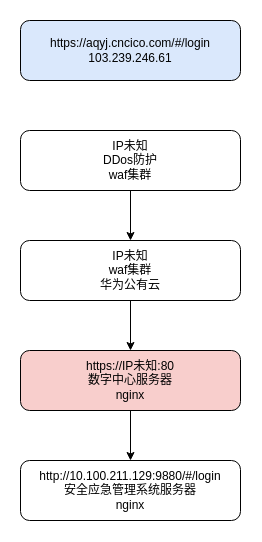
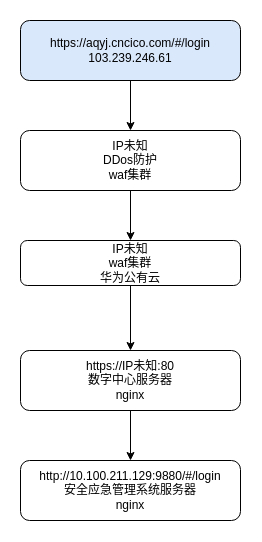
  <mxCell id="0" />
  <mxCell id="1" parent="0" />
+ <mxCell id="2" style="edgeStyle=orthogonalEdgeStyle;rounded=0;orthogonalLoop=1;jettySize=auto;html=1;entryX=0.5;entryY=0;entryDx=0;entryDy=0;" edge="1" parent="1" source="3" target="10"><mxGeometry relative="1" as="geometry" /></mxCell>
  <mxCell id="3" value="https://aqyj.cncico.com/#/login&lt;br&gt;103.239.246.61" style="rounded=1;whiteSpace=wrap;html=1;fillColor=#dae8fc;" vertex="1" parent="1"><mxGeometry x="20" y="20" width="220" height="60" as="geometry" /></mxCell>
  <mxCell id="4" style="edgeStyle=orthogonalEdgeStyle;rounded=0;orthogonalLoop=1;jettySize=auto;html=1;" edge="1" parent="1" source="5" target="7"><mxGeometry relative="1" as="geometry" /></mxCell>
- <mxCell id="5" value="IP未知&lt;br&gt;waf集群&lt;br&gt;华为公有云" style="rounded=1;whiteSpace=wrap;html=1;" vertex="1" parent="1"><mxGeometry x="20" y="240" width="220" height="60" as="geometry" /></mxCell>
+ <mxCell id="5" value="IP未知&lt;br&gt;waf集群&lt;br&gt;华为公有云" style="rounded=1;whiteSpace=wrap;html=1;" vertex="1" parent="1"><mxGeometry x="20" y="240" width="220" height="45" as="geometry" /></mxCell>
  <mxCell id="6" style="edgeStyle=orthogonalEdgeStyle;rounded=0;orthogonalLoop=1;jettySize=auto;html=1;" edge="1" parent="1" source="7" target="8"><mxGeometry relative="1" as="geometry" /></mxCell>
- <mxCell id="7" value="https://IP未知:80&lt;br&gt;数字中心服务器&lt;br&gt;nginx" style="rounded=1;whiteSpace=wrap;html=1;fillColor=#f8cecc;" vertex="1" parent="1"><mxGeometry x="20" y="350" width="220" height="60" as="geometry" /></mxCell>
+ <mxCell id="7" value="https://IP未知:80&lt;br&gt;数字中心服务器&lt;br&gt;nginx" style="rounded=1;whiteSpace=wrap;html=1;" vertex="1" parent="1"><mxGeometry x="20" y="350" width="220" height="60" as="geometry" /></mxCell>
  <mxCell id="8" value="http://10.100.211.129:9880/#/login&lt;br&gt;安全应急管理系统服务器&lt;br&gt;nginx" style="rounded=1;whiteSpace=wrap;html=1;" vertex="1" parent="1"><mxGeometry x="20" y="460" width="220" height="60" as="geometry" /></mxCell>
  <mxCell id="9" style="edgeStyle=orthogonalEdgeStyle;rounded=0;orthogonalLoop=1;jettySize=auto;html=1;" edge="1" parent="1" source="10" target="5"><mxGeometry relative="1" as="geometry" /></mxCell>
  <mxCell id="10" value="IP未知&lt;br&gt;DDos防护&lt;br&gt;waf集群" style="rounded=1;whiteSpace=wrap;html=1;" vertex="1" parent="1"><mxGeometry x="20" y="130" width="220" height="60" as="geometry" /></mxCell>
